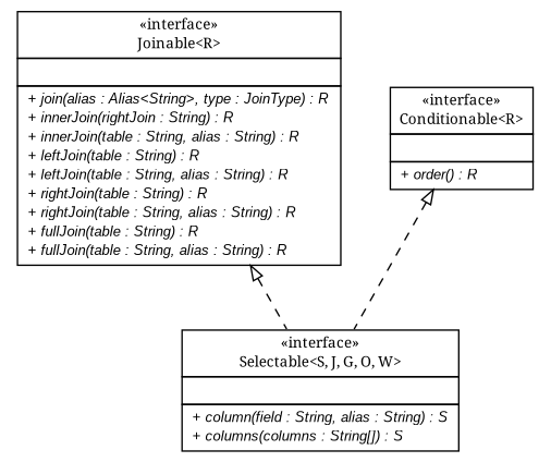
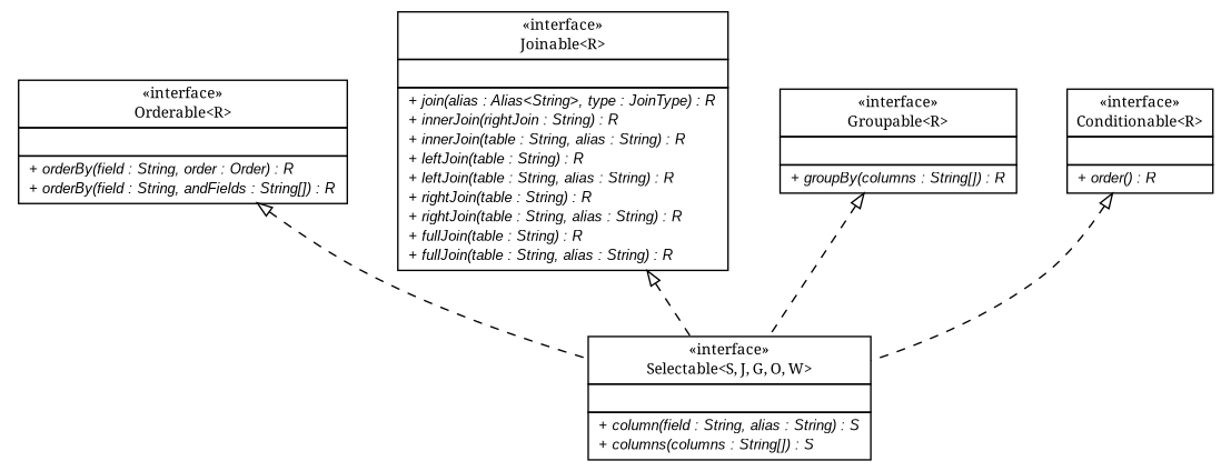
  digraph {
    fontname="Noto Serif"
    nodesep=0.25
    ranksep=0.5
    node [fontcolor=black fontname="Noto Serif" fontsize=10.0 shape=plaintext]
    edge [arrowtail=empty dir=back fontname="Noto Serif" fontsize=10 headport=p labelfontname=arial labelfontsize=10 style=dashed tailport=p]
    n1 [label=<<table title="br.gov.to.sefaz.persistence.query.builder.sql.select.signature.Selectable" border="0" cellborder="1" cellspacing="0" cellpadding="2" port="p" href="./Selectable.html"> 		<tr><td><table border="0" cellspacing="0" cellpadding="1"> <tr><td align="center" balign="center"> &#171;interface&#187; </td></tr> <tr><td align="center" balign="center"> Selectable&lt;S, J, G, O, W&gt; </td></tr> 		</table></td></tr> 		<tr><td><table border="0" cellspacing="0" cellpadding="1"> <tr><td align="left" balign="left">  </td></tr> 		</table></td></tr> 		<tr><td><table border="0" cellspacing="0" cellpadding="1"> <tr><td align="left" balign="left"><font face="arial italic" point-size="10.0"> + column(field : String, alias : String) : S </font></td></tr> <tr><td align="left" balign="left"><font face="arial italic" point-size="10.0"> + columns(columns : String[]) : S </font></td></tr> 		</table></td></tr> 		</table>>]
+   n2 [label=<<table title="br.gov.to.sefaz.persistence.query.builder.sql.select.signature.Orderable" border="0" cellborder="1" cellspacing="0" cellpadding="2" port="p" href="./Orderable.html"> 		<tr><td><table border="0" cellspacing="0" cellpadding="1"> <tr><td align="center" balign="center"> &#171;interface&#187; </td></tr> <tr><td align="center" balign="center"> Orderable&lt;R&gt; </td></tr> 		</table></td></tr> 		<tr><td><table border="0" cellspacing="0" cellpadding="1"> <tr><td align="left" balign="left">  </td></tr> 		</table></td></tr> 		<tr><td><table border="0" cellspacing="0" cellpadding="1"> <tr><td align="left" balign="left"><font face="arial italic" point-size="10.0"> + orderBy(field : String, order : Order) : R </font></td></tr> <tr><td align="left" balign="left"><font face="arial italic" point-size="10.0"> + orderBy(field : String, andFields : String[]) : R </font></td></tr> 		</table></td></tr> 		</table>>]
    n3 [label=<<table title="br.gov.to.sefaz.persistence.query.builder.sql.select.signature.Joinable" border="0" cellborder="1" cellspacing="0" cellpadding="2" port="p" href="./Joinable.html"> 		<tr><td><table border="0" cellspacing="0" cellpadding="1"> <tr><td align="center" balign="center"> &#171;interface&#187; </td></tr> <tr><td align="center" balign="center"> Joinable&lt;R&gt; </td></tr> 		</table></td></tr> 		<tr><td><table border="0" cellspacing="0" cellpadding="1"> <tr><td align="left" balign="left">  </td></tr> 		</table></td></tr> 		<tr><td><table border="0" cellspacing="0" cellpadding="1"> <tr><td align="left" balign="left"><font face="arial italic" point-size="10.0"> + join(alias : Alias&lt;String&gt;, type : JoinType) : R </font></td></tr> <tr><td align="left" balign="left"><font face="arial italic" point-size="10.0"> + innerJoin(rightJoin : String) : R </font></td></tr> <tr><td align="left" balign="left"><font face="arial italic" point-size="10.0"> + innerJoin(table : String, alias : String) : R </font></td></tr> <tr><td align="left" balign="left"><font face="arial italic" point-size="10.0"> + leftJoin(table : String) : R </font></td></tr> <tr><td align="left" balign="left"><font face="arial italic" point-size="10.0"> + leftJoin(table : String, alias : String) : R </font></td></tr> <tr><td align="left" balign="left"><font face="arial italic" point-size="10.0"> + rightJoin(table : String) : R </font></td></tr> <tr><td align="left" balign="left"><font face="arial italic" point-size="10.0"> + rightJoin(table : String, alias : String) : R </font></td></tr> <tr><td align="left" balign="left"><font face="arial italic" point-size="10.0"> + fullJoin(table : String) : R </font></td></tr> <tr><td align="left" balign="left"><font face="arial italic" point-size="10.0"> + fullJoin(table : String, alias : String) : R </font></td></tr> 		</table></td></tr> 		</table>>]
+   n4 [label=<<table title="br.gov.to.sefaz.persistence.query.builder.sql.select.signature.Groupable" border="0" cellborder="1" cellspacing="0" cellpadding="2" port="p" href="./Groupable.html"> 		<tr><td><table border="0" cellspacing="0" cellpadding="1"> <tr><td align="center" balign="center"> &#171;interface&#187; </td></tr> <tr><td align="center" balign="center"> Groupable&lt;R&gt; </td></tr> 		</table></td></tr> 		<tr><td><table border="0" cellspacing="0" cellpadding="1"> <tr><td align="left" balign="left">  </td></tr> 		</table></td></tr> 		<tr><td><table border="0" cellspacing="0" cellpadding="1"> <tr><td align="left" balign="left"><font face="arial italic" point-size="10.0"> + groupBy(columns : String[]) : R </font></td></tr> 		</table></td></tr> 		</table>>]
    n5 [label=<<table title="br.gov.to.sefaz.persistence.query.builder.sql.select.signature.Conditionable" border="0" cellborder="1" cellspacing="0" cellpadding="2" port="p" href="./Conditionable.html"> 		<tr><td><table border="0" cellspacing="0" cellpadding="1"> <tr><td align="center" balign="center"> &#171;interface&#187; </td></tr> <tr><td align="center" balign="center"> Conditionable&lt;R&gt; </td></tr> 		</table></td></tr> 		<tr><td><table border="0" cellspacing="0" cellpadding="1"> <tr><td align="left" balign="left">  </td></tr> 		</table></td></tr> 		<tr><td><table border="0" cellspacing="0" cellpadding="1"> <tr><td align="left" balign="left"><font face="arial italic" point-size="10.0"> + order() : R </font></td></tr> 		</table></td></tr> 		</table>>]
+   n2 -> n1
    n3 -> n1
+   n4 -> n1
    n5 -> n1
  }
